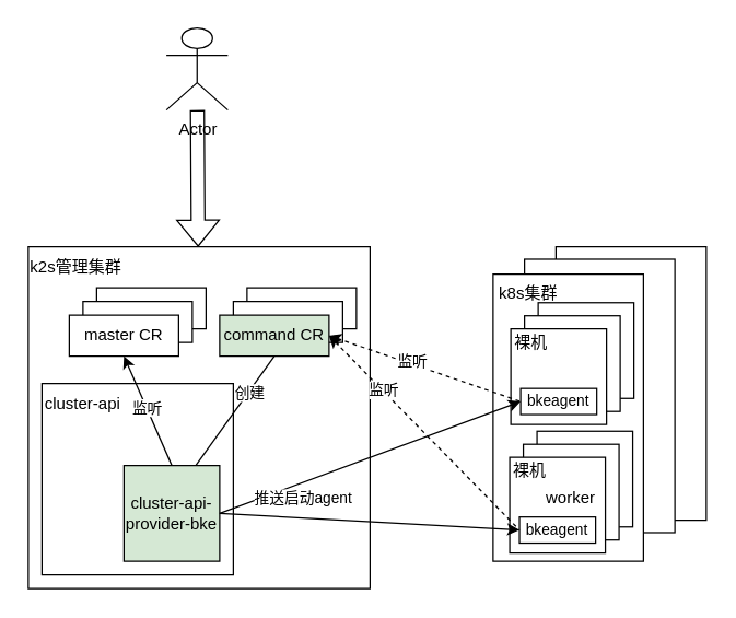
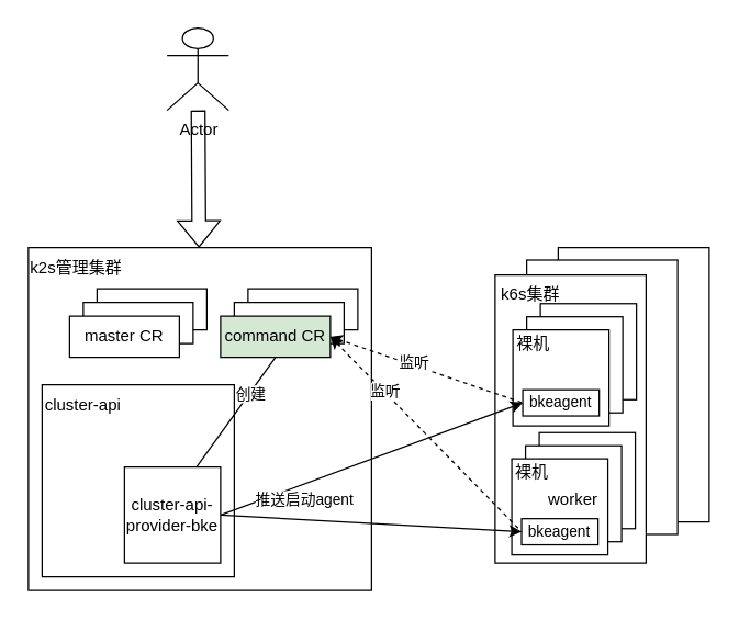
  <mxCell id="0" />
  <mxCell id="1" parent="0" />
  <mxCell id="2" value="" style="group" vertex="1" connectable="0" parent="1"><mxGeometry x="360" y="199.995" width="156" height="210" as="geometry" /></mxCell>
  <mxCell id="3" value="" style="rounded=0;whiteSpace=wrap;html=1;" vertex="1" parent="2"><mxGeometry x="46" y="-20" width="110" height="200" as="geometry" /></mxCell>
  <mxCell id="4" value="" style="rounded=0;whiteSpace=wrap;html=1;" vertex="1" parent="2"><mxGeometry x="23" y="-10.905" width="110" height="200" as="geometry" /></mxCell>
  <mxCell id="5" value="" style="rounded=0;whiteSpace=wrap;html=1;" vertex="1" parent="2"><mxGeometry width="110" height="210" as="geometry" /></mxCell>
- <mxCell id="6" value="k8s集群" style="text;strokeColor=none;align=center;fillColor=none;html=1;verticalAlign=middle;whiteSpace=wrap;rounded=0;" vertex="1" parent="2"><mxGeometry width="51.818" height="28.636" as="geometry" /></mxCell>
+ <mxCell id="6" value="k6s集群" style="text;strokeColor=none;align=center;fillColor=none;html=1;verticalAlign=middle;whiteSpace=wrap;rounded=0;" vertex="1" parent="2"><mxGeometry width="51.818" height="28.636" as="geometry" /></mxCell>
  <mxCell id="7" value="" style="group" vertex="1" connectable="0" parent="2"><mxGeometry x="23.002" y="20.911" width="94.548" height="89.09" as="geometry" /></mxCell>
  <mxCell id="8" value="" style="group" vertex="1" connectable="0" parent="7"><mxGeometry width="94.548" height="89.09" as="geometry" /></mxCell>
  <mxCell id="9" value="" style="whiteSpace=wrap;html=1;aspect=fixed;" vertex="1" parent="8"><mxGeometry x="10" width="70" height="70" as="geometry" /></mxCell>
  <mxCell id="10" value="" style="whiteSpace=wrap;html=1;aspect=fixed;" vertex="1" parent="8"><mxGeometry y="9.55" width="70" height="70" as="geometry" /></mxCell>
  <mxCell id="11" value="" style="whiteSpace=wrap;html=1;aspect=fixed;" vertex="1" parent="8"><mxGeometry x="-10" y="19.09" width="70" height="70" as="geometry" /></mxCell>
  <mxCell id="12" value="&lt;p style=&quot;line-height: 90%; font-size: 11px;&quot;&gt;&lt;font style=&quot;font-size: 11px;&quot;&gt;bkeagent&lt;/font&gt;&lt;/p&gt;" style="rounded=0;whiteSpace=wrap;html=1;fontSize=8;" vertex="1" parent="8"><mxGeometry x="-2.84" y="62.73" width="55.68" height="19.09" as="geometry" /></mxCell>
  <mxCell id="13" value="裸机" style="text;strokeColor=none;align=center;fillColor=none;html=1;verticalAlign=middle;whiteSpace=wrap;rounded=0;" vertex="1" parent="8"><mxGeometry x="-10.002" y="19.094" width="30" height="20" as="geometry" /></mxCell>
  <mxCell id="14" value="" style="group" vertex="1" connectable="0" parent="2"><mxGeometry x="22.162" y="114.911" width="94.548" height="89.09" as="geometry" /></mxCell>
  <mxCell id="15" value="" style="group" vertex="1" connectable="0" parent="14"><mxGeometry width="94.548" height="89.09" as="geometry" /></mxCell>
  <mxCell id="16" value="" style="whiteSpace=wrap;html=1;aspect=fixed;" vertex="1" parent="15"><mxGeometry x="10" width="70" height="70" as="geometry" /></mxCell>
  <mxCell id="17" value="" style="whiteSpace=wrap;html=1;aspect=fixed;" vertex="1" parent="15"><mxGeometry y="9.55" width="70" height="70" as="geometry" /></mxCell>
  <mxCell id="18" value="" style="whiteSpace=wrap;html=1;aspect=fixed;" vertex="1" parent="15"><mxGeometry x="-10" y="19.09" width="70" height="70" as="geometry" /></mxCell>
  <mxCell id="19" value="&lt;p style=&quot;line-height: 90%; font-size: 11px;&quot;&gt;&lt;font style=&quot;font-size: 11px;&quot;&gt;bkeagent&lt;/font&gt;&lt;/p&gt;" style="rounded=0;whiteSpace=wrap;html=1;fontSize=8;" vertex="1" parent="15"><mxGeometry x="-2.84" y="62.73" width="55.68" height="19.09" as="geometry" /></mxCell>
  <mxCell id="20" value="worker" style="text;strokeColor=none;align=center;fillColor=none;html=1;verticalAlign=middle;whiteSpace=wrap;rounded=0;" vertex="1" parent="15"><mxGeometry x="22.045" y="39.096" width="25.909" height="19.091" as="geometry" /></mxCell>
  <mxCell id="21" value="裸机" style="text;strokeColor=none;align=center;fillColor=none;html=1;verticalAlign=middle;whiteSpace=wrap;rounded=0;" vertex="1" parent="15"><mxGeometry x="-10.002" y="19.094" width="30" height="20" as="geometry" /></mxCell>
  <mxCell id="22" value="" style="group" vertex="1" connectable="0" parent="1"><mxGeometry x="20" y="180" width="250" height="250" as="geometry" /></mxCell>
  <mxCell id="23" value="" style="whiteSpace=wrap;html=1;aspect=fixed;" vertex="1" parent="22"><mxGeometry width="250" height="250" as="geometry" /></mxCell>
  <mxCell id="24" value="" style="group" vertex="1" connectable="0" parent="22"><mxGeometry x="20" y="70" width="140" height="140" as="geometry" /></mxCell>
  <mxCell id="25" value="" style="whiteSpace=wrap;html=1;aspect=fixed;" vertex="1" parent="24"><mxGeometry x="-10" y="30" width="140" height="140" as="geometry" /></mxCell>
- <mxCell id="26" value="cluster-api-provider-bke" style="whiteSpace=wrap;html=1;aspect=fixed;fillColor=#d5e8d4;" vertex="1" parent="24"><mxGeometry x="50" y="90" width="70" height="70" as="geometry" /></mxCell>
+ <mxCell id="26" value="cluster-api-provider-bke" style="whiteSpace=wrap;html=1;aspect=fixed;" vertex="1" parent="24"><mxGeometry x="50" y="90" width="70" height="70" as="geometry" /></mxCell>
  <mxCell id="27" value="cluster-api" style="text;strokeColor=none;align=center;fillColor=none;html=1;verticalAlign=middle;whiteSpace=wrap;rounded=0;" vertex="1" parent="24"><mxGeometry x="-10" y="30" width="60" height="30" as="geometry" /></mxCell>
  <mxCell id="28" value="k2s管理集群" style="text;strokeColor=none;align=center;fillColor=none;html=1;verticalAlign=middle;whiteSpace=wrap;rounded=0;" vertex="1" parent="22"><mxGeometry width="70" height="30" as="geometry" /></mxCell>
  <mxCell id="29" value="" style="rounded=0;whiteSpace=wrap;html=1;" vertex="1" parent="22"><mxGeometry x="50" y="30" width="80" height="30" as="geometry" /></mxCell>
  <mxCell id="30" value="" style="rounded=0;whiteSpace=wrap;html=1;" vertex="1" parent="22"><mxGeometry x="40" y="40" width="80" height="30" as="geometry" /></mxCell>
  <mxCell id="31" value="master CR" style="rounded=0;whiteSpace=wrap;html=1;" vertex="1" parent="22"><mxGeometry x="30" y="50" width="80" height="30" as="geometry" /></mxCell>
- <mxCell id="32" value="" style="endArrow=classic;html=1;rounded=0;entryX=0.5;entryY=1;entryDx=0;entryDy=0;exitX=0.5;exitY=0;exitDx=0;exitDy=0;" edge="1" parent="22" source="26" target="31"><mxGeometry width="50" height="50" relative="1" as="geometry"><mxPoint x="104" y="130" as="sourcePoint" /><mxPoint x="154" y="80" as="targetPoint" /></mxGeometry></mxCell>
- <mxCell id="33" value="监听" style="edgeLabel;html=1;align=center;verticalAlign=middle;resizable=0;points=[];" vertex="1" connectable="0" parent="32"><mxGeometry x="0.058" relative="1" as="geometry"><mxPoint as="offset" /></mxGeometry></mxCell>
  <mxCell id="34" value="" style="rounded=0;whiteSpace=wrap;html=1;" vertex="1" parent="22"><mxGeometry x="160" y="30" width="80" height="30" as="geometry" /></mxCell>
  <mxCell id="35" value="" style="rounded=0;whiteSpace=wrap;html=1;" vertex="1" parent="22"><mxGeometry x="150" y="40" width="80" height="30" as="geometry" /></mxCell>
  <mxCell id="36" value="command CR" style="rounded=0;whiteSpace=wrap;html=1;fillColor=#d5e8d4;" vertex="1" parent="22"><mxGeometry x="140" y="50" width="80" height="30" as="geometry" /></mxCell>
  <mxCell id="37" value="" style="endArrow=none;html=1;rounded=0;exitX=0.75;exitY=0;exitDx=0;exitDy=0;entryX=0.5;entryY=1;entryDx=0;entryDy=0;" edge="1" parent="22" source="26" target="36"><mxGeometry width="50" height="50" relative="1" as="geometry"><mxPoint x="270" y="120" as="sourcePoint" /><mxPoint x="320" y="70" as="targetPoint" /></mxGeometry></mxCell>
  <mxCell id="38" value="创建" style="edgeLabel;html=1;align=center;verticalAlign=middle;resizable=0;points=[];" vertex="1" connectable="0" parent="37"><mxGeometry x="0.344" relative="1" as="geometry"><mxPoint as="offset" /></mxGeometry></mxCell>
  <mxCell id="39" value="Actor" style="shape=umlActor;verticalLabelPosition=bottom;verticalAlign=top;html=1;outlineConnect=0;" vertex="1" parent="1"><mxGeometry x="121" y="20" width="45" height="60" as="geometry" /></mxCell>
  <mxCell id="40" value="" style="shape=flexArrow;endArrow=classic;html=1;rounded=0;" edge="1" parent="1" source="39" target="23"><mxGeometry width="50" height="50" relative="1" as="geometry"><mxPoint x="230" y="250" as="sourcePoint" /><mxPoint x="280" y="200" as="targetPoint" /></mxGeometry></mxCell>
  <mxCell id="41" value="" style="endArrow=classic;html=1;rounded=0;exitX=1;exitY=0.5;exitDx=0;exitDy=0;entryX=0;entryY=0.5;entryDx=0;entryDy=0;" edge="1" parent="1" source="26" target="19"><mxGeometry width="50" height="50" relative="1" as="geometry"><mxPoint x="210" y="290" as="sourcePoint" /><mxPoint x="260" y="240" as="targetPoint" /></mxGeometry></mxCell>
  <mxCell id="42" value="" style="endArrow=none;dashed=1;html=1;rounded=0;exitX=1;exitY=0.5;exitDx=0;exitDy=0;entryX=0;entryY=0.5;entryDx=0;entryDy=0;startArrow=classic;startFill=1;" edge="1" parent="1" source="36" target="12"><mxGeometry width="50" height="50" relative="1" as="geometry"><mxPoint x="290" y="300" as="sourcePoint" /><mxPoint x="340" y="250" as="targetPoint" /></mxGeometry></mxCell>
  <mxCell id="43" value="监听" style="edgeLabel;html=1;align=center;verticalAlign=middle;resizable=0;points=[];" vertex="1" connectable="0" parent="42"><mxGeometry x="-0.153" y="2" relative="1" as="geometry"><mxPoint as="offset" /></mxGeometry></mxCell>
  <mxCell id="44" value="" style="endArrow=none;dashed=1;html=1;rounded=0;exitX=1;exitY=0.5;exitDx=0;exitDy=0;entryX=0;entryY=0.5;entryDx=0;entryDy=0;startArrow=classic;startFill=1;" edge="1" parent="1" source="36" target="19"><mxGeometry width="50" height="50" relative="1" as="geometry"><mxPoint x="250" y="255" as="sourcePoint" /><mxPoint x="390" y="303" as="targetPoint" /></mxGeometry></mxCell>
  <mxCell id="45" value="监听" style="edgeLabel;html=1;align=center;verticalAlign=middle;resizable=0;points=[];" vertex="1" connectable="0" parent="44"><mxGeometry x="-0.437" relative="1" as="geometry"><mxPoint as="offset" /></mxGeometry></mxCell>
  <mxCell id="46" value="" style="endArrow=classic;html=1;rounded=0;exitX=1;exitY=0.5;exitDx=0;exitDy=0;entryX=0;entryY=0.5;entryDx=0;entryDy=0;" edge="1" parent="1" source="26" target="12"><mxGeometry width="50" height="50" relative="1" as="geometry"><mxPoint x="170" y="385" as="sourcePoint" /><mxPoint x="389" y="397" as="targetPoint" /></mxGeometry></mxCell>
  <mxCell id="47" value="推送启动agent" style="edgeLabel;html=1;align=center;verticalAlign=middle;resizable=0;points=[];" vertex="1" connectable="0" parent="46"><mxGeometry x="0.242" y="1" relative="1" as="geometry"><mxPoint x="-76" y="40" as="offset" /></mxGeometry></mxCell>
